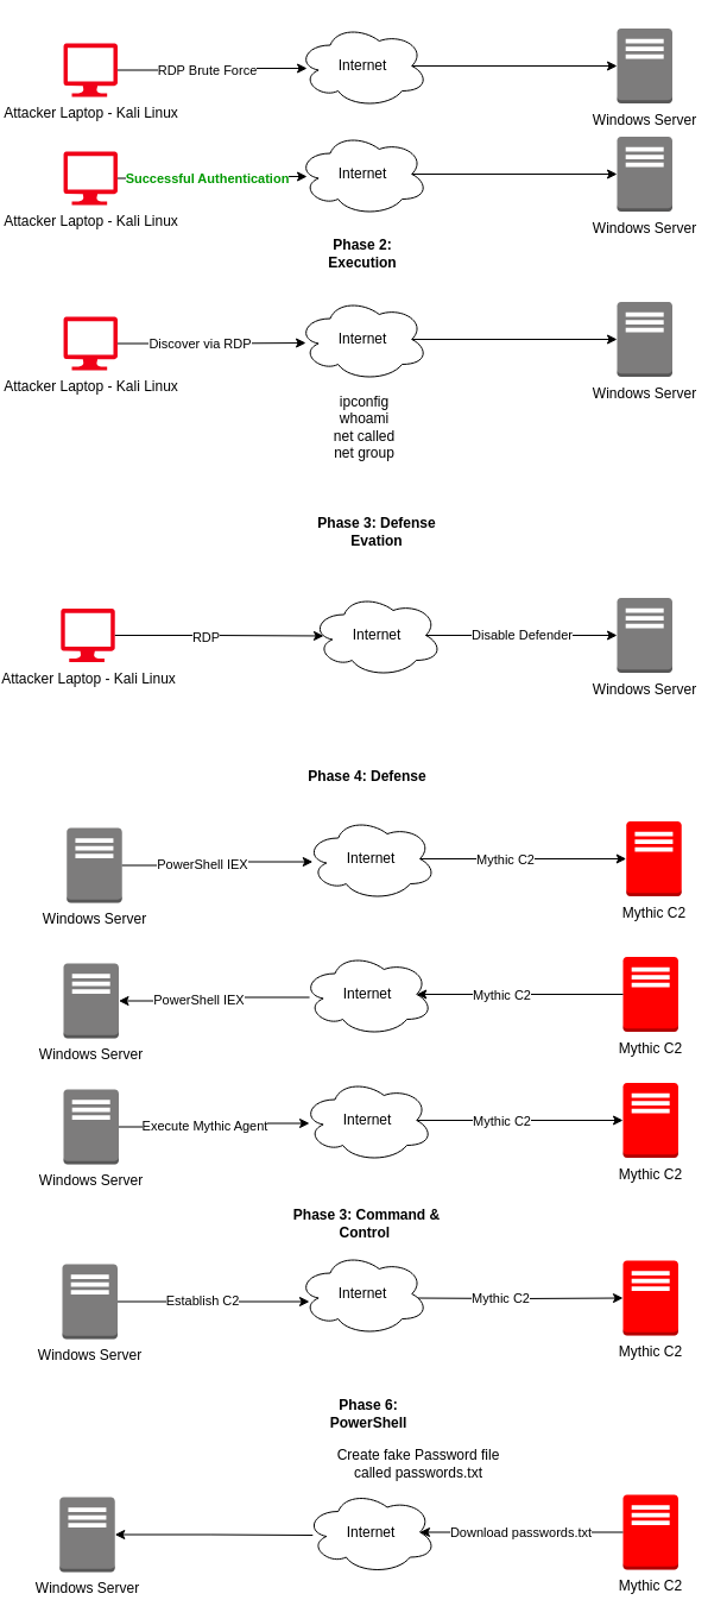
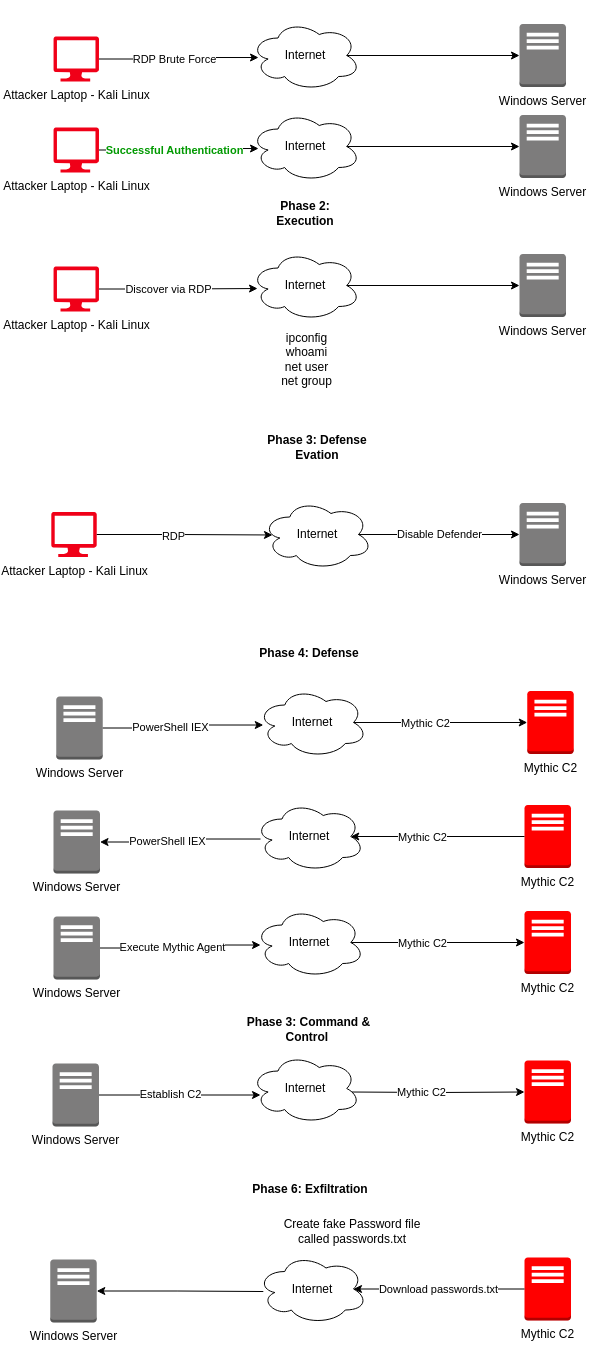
  <mxCell id="0" />
  <mxCell id="1" parent="0" />
  <mxCell id="2" value="Mythic C2" style="outlineConnect=0;dashed=0;verticalLabelPosition=bottom;verticalAlign=top;align=center;html=1;shape=mxgraph.aws3.traditional_server;fillColor=#FF0000;strokeColor=#FF0000;" vertex="1" parent="1"><mxGeometry x="497.75" y="690.5" width="46.5" height="63" as="geometry" /></mxCell>
  <mxCell id="3" value="Windows Server" style="outlineConnect=0;dashed=0;verticalLabelPosition=bottom;verticalAlign=top;align=center;html=1;shape=mxgraph.aws3.traditional_server;fillColor=#7D7C7C;gradientColor=none;" vertex="1" parent="1"><mxGeometry x="490" y="23.5" width="46.5" height="63" as="geometry" /></mxCell>
  <mxCell id="4" style="edgeStyle=orthogonalEdgeStyle;rounded=0;orthogonalLoop=1;jettySize=auto;html=1;exitX=1;exitY=0.5;exitDx=0;exitDy=0;exitPerimeter=0;entryX=0.073;entryY=0.529;entryDx=0;entryDy=0;entryPerimeter=0;" edge="1" parent="1" source="6" target="7"><mxGeometry relative="1" as="geometry"><mxPoint x="220" y="55" as="targetPoint" /></mxGeometry></mxCell>
  <mxCell id="5" value="RDP Brute Force" style="edgeLabel;html=1;align=center;verticalAlign=middle;resizable=0;points=[];" vertex="1" connectable="0" parent="4"><mxGeometry x="0.14" y="-2" relative="1" as="geometry"><mxPoint x="-15" y="-1" as="offset" /></mxGeometry></mxCell>
  <mxCell id="6" value="Attacker Laptop - Kali Linux" style="verticalLabelPosition=bottom;html=1;verticalAlign=top;align=center;strokeColor=none;fillColor=#f00018;shape=mxgraph.azure.computer;pointerEvents=1;" vertex="1" parent="1"><mxGeometry x="24" y="36" width="45.5" height="45" as="geometry" /></mxCell>
  <mxCell id="7" value="Internet" style="ellipse;shape=cloud;whiteSpace=wrap;html=1;" vertex="1" parent="1"><mxGeometry x="221" y="20" width="110" height="70" as="geometry" /></mxCell>
  <mxCell id="8" style="edgeStyle=orthogonalEdgeStyle;rounded=0;orthogonalLoop=1;jettySize=auto;html=1;exitX=0.875;exitY=0.5;exitDx=0;exitDy=0;exitPerimeter=0;entryX=0;entryY=0.5;entryDx=0;entryDy=0;entryPerimeter=0;" edge="1" parent="1" source="7" target="3"><mxGeometry relative="1" as="geometry" /></mxCell>
  <mxCell id="9" value="Windows Server" style="outlineConnect=0;dashed=0;verticalLabelPosition=bottom;verticalAlign=top;align=center;html=1;shape=mxgraph.aws3.traditional_server;fillColor=#7D7C7C;gradientColor=none;" vertex="1" parent="1"><mxGeometry x="490" y="114.5" width="46.5" height="63" as="geometry" /></mxCell>
  <mxCell id="10" style="edgeStyle=orthogonalEdgeStyle;rounded=0;orthogonalLoop=1;jettySize=auto;html=1;exitX=1;exitY=0.5;exitDx=0;exitDy=0;exitPerimeter=0;entryX=0.073;entryY=0.529;entryDx=0;entryDy=0;entryPerimeter=0;" edge="1" source="12" target="13" parent="1"><mxGeometry relative="1" as="geometry"><mxPoint x="220" y="146" as="targetPoint" /></mxGeometry></mxCell>
  <mxCell id="11" value="&lt;font color=&quot;#009900&quot;&gt;&lt;b&gt;Successful Authentication&lt;/b&gt;&lt;/font&gt;" style="edgeLabel;html=1;align=center;verticalAlign=middle;resizable=0;points=[];" vertex="1" connectable="0" parent="10"><mxGeometry x="0.14" y="-2" relative="1" as="geometry"><mxPoint x="-15" y="-1" as="offset" /></mxGeometry></mxCell>
  <mxCell id="12" value="Attacker Laptop - Kali Linux" style="verticalLabelPosition=bottom;html=1;verticalAlign=top;align=center;strokeColor=none;fillColor=#f00018;shape=mxgraph.azure.computer;pointerEvents=1;" vertex="1" parent="1"><mxGeometry x="24" y="127" width="45.5" height="45" as="geometry" /></mxCell>
  <mxCell id="13" value="Internet" style="ellipse;shape=cloud;whiteSpace=wrap;html=1;" vertex="1" parent="1"><mxGeometry x="221" y="111" width="110" height="70" as="geometry" /></mxCell>
  <mxCell id="14" style="edgeStyle=orthogonalEdgeStyle;rounded=0;orthogonalLoop=1;jettySize=auto;html=1;exitX=0.875;exitY=0.5;exitDx=0;exitDy=0;exitPerimeter=0;entryX=0;entryY=0.5;entryDx=0;entryDy=0;entryPerimeter=0;" edge="1" source="13" target="9" parent="1"><mxGeometry relative="1" as="geometry" /></mxCell>
  <mxCell id="15" value="&lt;b&gt;Phase 2: Execution&lt;/b&gt;" style="text;html=1;align=center;verticalAlign=middle;whiteSpace=wrap;rounded=0;" vertex="1" parent="1"><mxGeometry x="238" y="198" width="76" height="30" as="geometry" /></mxCell>
  <mxCell id="16" value="Attacker Laptop - Kali Linux" style="verticalLabelPosition=bottom;html=1;verticalAlign=top;align=center;strokeColor=none;fillColor=#f00018;shape=mxgraph.azure.computer;pointerEvents=1;" vertex="1" parent="1"><mxGeometry x="24" y="266" width="45.5" height="45" as="geometry" /></mxCell>
  <mxCell id="17" value="Windows Server" style="outlineConnect=0;dashed=0;verticalLabelPosition=bottom;verticalAlign=top;align=center;html=1;shape=mxgraph.aws3.traditional_server;fillColor=#7D7C7C;gradientColor=none;" vertex="1" parent="1"><mxGeometry x="490" y="253.5" width="46.5" height="63" as="geometry" /></mxCell>
  <mxCell id="18" value="Internet" style="ellipse;shape=cloud;whiteSpace=wrap;html=1;" vertex="1" parent="1"><mxGeometry x="221" y="250" width="110" height="70" as="geometry" /></mxCell>
  <mxCell id="19" style="edgeStyle=orthogonalEdgeStyle;rounded=0;orthogonalLoop=1;jettySize=auto;html=1;exitX=0.875;exitY=0.5;exitDx=0;exitDy=0;exitPerimeter=0;entryX=0;entryY=0.5;entryDx=0;entryDy=0;entryPerimeter=0;" edge="1" source="18" target="17" parent="1"><mxGeometry relative="1" as="geometry" /></mxCell>
  <mxCell id="20" style="edgeStyle=orthogonalEdgeStyle;rounded=0;orthogonalLoop=1;jettySize=auto;html=1;entryX=0.064;entryY=0.543;entryDx=0;entryDy=0;entryPerimeter=0;" edge="1" parent="1" source="16" target="18"><mxGeometry relative="1" as="geometry" /></mxCell>
  <mxCell id="21" value="Discover via RDP" style="edgeLabel;html=1;align=center;verticalAlign=middle;resizable=0;points=[];" vertex="1" connectable="0" parent="20"><mxGeometry x="-0.139" y="1" relative="1" as="geometry"><mxPoint x="1" y="1" as="offset" /></mxGeometry></mxCell>
- <mxCell id="22" value="ipconfig&lt;div&gt;whoami&lt;/div&gt;&lt;div&gt;net called&lt;/div&gt;&lt;div&gt;net group&lt;/div&gt;" style="text;html=1;align=center;verticalAlign=middle;resizable=0;points=[];autosize=1;strokeColor=none;fillColor=none;" vertex="1" parent="1"><mxGeometry x="242" y="324" width="69" height="70" as="geometry" /></mxCell>
+ <mxCell id="22" value="ipconfig&lt;div&gt;whoami&lt;/div&gt;&lt;div&gt;net user&lt;/div&gt;&lt;div&gt;net group&lt;/div&gt;" style="text;html=1;align=center;verticalAlign=middle;resizable=0;points=[];autosize=1;strokeColor=none;fillColor=none;" vertex="1" parent="1"><mxGeometry x="242" y="324" width="69" height="70" as="geometry" /></mxCell>
  <mxCell id="23" value="&lt;b&gt;Phase 3: Defense Evation&lt;/b&gt;" style="text;html=1;align=center;verticalAlign=middle;whiteSpace=wrap;rounded=0;" vertex="1" parent="1"><mxGeometry x="232.75" y="432" width="110" height="30" as="geometry" /></mxCell>
  <mxCell id="24" value="Windows Server" style="outlineConnect=0;dashed=0;verticalLabelPosition=bottom;verticalAlign=top;align=center;html=1;shape=mxgraph.aws3.traditional_server;fillColor=#7D7C7C;gradientColor=none;" vertex="1" parent="1"><mxGeometry x="26.75" y="696" width="46.5" height="63" as="geometry" /></mxCell>
  <mxCell id="25" style="edgeStyle=orthogonalEdgeStyle;rounded=0;orthogonalLoop=1;jettySize=auto;html=1;exitX=0.875;exitY=0.5;exitDx=0;exitDy=0;exitPerimeter=0;" edge="1" parent="1" source="27" target="2"><mxGeometry relative="1" as="geometry" /></mxCell>
  <mxCell id="26" value="Mythic C2" style="edgeLabel;html=1;align=center;verticalAlign=middle;resizable=0;points=[];" vertex="1" connectable="0" parent="25"><mxGeometry x="-0.335" relative="1" as="geometry"><mxPoint x="13" as="offset" /></mxGeometry></mxCell>
  <mxCell id="27" value="Internet" style="ellipse;shape=cloud;whiteSpace=wrap;html=1;" vertex="1" parent="1"><mxGeometry x="227.75" y="687" width="110" height="70" as="geometry" /></mxCell>
  <mxCell id="28" style="edgeStyle=orthogonalEdgeStyle;rounded=0;orthogonalLoop=1;jettySize=auto;html=1;exitX=1;exitY=0.5;exitDx=0;exitDy=0;exitPerimeter=0;entryX=0.055;entryY=0.536;entryDx=0;entryDy=0;entryPerimeter=0;" edge="1" parent="1" source="24" target="27"><mxGeometry relative="1" as="geometry" /></mxCell>
  <mxCell id="29" value="PowerShell IEX" style="edgeLabel;html=1;align=center;verticalAlign=middle;resizable=0;points=[];" vertex="1" connectable="0" parent="28"><mxGeometry x="-0.197" y="2" relative="1" as="geometry"><mxPoint x="1" y="1" as="offset" /></mxGeometry></mxCell>
  <mxCell id="30" value="Mythic C2" style="outlineConnect=0;dashed=0;verticalLabelPosition=bottom;verticalAlign=top;align=center;html=1;shape=mxgraph.aws3.traditional_server;fillColor=#FF0000;strokeColor=#FF0000;" vertex="1" parent="1"><mxGeometry x="495" y="804.5" width="46.5" height="63" as="geometry" /></mxCell>
  <mxCell id="31" value="Windows Server" style="outlineConnect=0;dashed=0;verticalLabelPosition=bottom;verticalAlign=top;align=center;html=1;shape=mxgraph.aws3.traditional_server;fillColor=#7D7C7C;gradientColor=none;" vertex="1" parent="1"><mxGeometry x="24" y="810" width="46.5" height="63" as="geometry" /></mxCell>
  <mxCell id="32" style="edgeStyle=orthogonalEdgeStyle;rounded=0;orthogonalLoop=1;jettySize=auto;html=1;exitX=0.875;exitY=0.5;exitDx=0;exitDy=0;exitPerimeter=0;startArrow=classic;startFill=1;endArrow=none;endFill=0;" edge="1" source="34" target="30" parent="1"><mxGeometry relative="1" as="geometry" /></mxCell>
  <mxCell id="33" value="Mythic C2" style="edgeLabel;html=1;align=center;verticalAlign=middle;resizable=0;points=[];" vertex="1" connectable="0" parent="32"><mxGeometry x="-0.335" relative="1" as="geometry"><mxPoint x="13" as="offset" /></mxGeometry></mxCell>
  <mxCell id="34" value="Internet" style="ellipse;shape=cloud;whiteSpace=wrap;html=1;" vertex="1" parent="1"><mxGeometry x="225" y="801" width="110" height="70" as="geometry" /></mxCell>
  <mxCell id="35" style="edgeStyle=orthogonalEdgeStyle;rounded=0;orthogonalLoop=1;jettySize=auto;html=1;exitX=1;exitY=0.5;exitDx=0;exitDy=0;exitPerimeter=0;entryX=0.055;entryY=0.536;entryDx=0;entryDy=0;entryPerimeter=0;startArrow=classic;startFill=1;endArrow=none;endFill=0;" edge="1" source="31" target="34" parent="1"><mxGeometry relative="1" as="geometry" /></mxCell>
  <mxCell id="36" value="PowerShell IEX" style="edgeLabel;html=1;align=center;verticalAlign=middle;resizable=0;points=[];" vertex="1" connectable="0" parent="35"><mxGeometry x="-0.197" y="2" relative="1" as="geometry"><mxPoint x="1" y="1" as="offset" /></mxGeometry></mxCell>
  <mxCell id="37" value="Mythic C2" style="outlineConnect=0;dashed=0;verticalLabelPosition=bottom;verticalAlign=top;align=center;html=1;shape=mxgraph.aws3.traditional_server;fillColor=#FF0000;strokeColor=#FF0000;" vertex="1" parent="1"><mxGeometry x="495" y="910.5" width="46.5" height="63" as="geometry" /></mxCell>
  <mxCell id="38" value="Windows Server" style="outlineConnect=0;dashed=0;verticalLabelPosition=bottom;verticalAlign=top;align=center;html=1;shape=mxgraph.aws3.traditional_server;fillColor=#7D7C7C;gradientColor=none;" vertex="1" parent="1"><mxGeometry x="24" y="916" width="46.5" height="63" as="geometry" /></mxCell>
  <mxCell id="39" style="edgeStyle=orthogonalEdgeStyle;rounded=0;orthogonalLoop=1;jettySize=auto;html=1;exitX=0.875;exitY=0.5;exitDx=0;exitDy=0;exitPerimeter=0;" edge="1" source="41" target="37" parent="1"><mxGeometry relative="1" as="geometry" /></mxCell>
  <mxCell id="40" value="Mythic C2" style="edgeLabel;html=1;align=center;verticalAlign=middle;resizable=0;points=[];" vertex="1" connectable="0" parent="39"><mxGeometry x="-0.335" relative="1" as="geometry"><mxPoint x="13" as="offset" /></mxGeometry></mxCell>
  <mxCell id="41" value="Internet" style="ellipse;shape=cloud;whiteSpace=wrap;html=1;" vertex="1" parent="1"><mxGeometry x="225" y="907" width="110" height="70" as="geometry" /></mxCell>
  <mxCell id="42" style="edgeStyle=orthogonalEdgeStyle;rounded=0;orthogonalLoop=1;jettySize=auto;html=1;exitX=1;exitY=0.5;exitDx=0;exitDy=0;exitPerimeter=0;entryX=0.055;entryY=0.536;entryDx=0;entryDy=0;entryPerimeter=0;" edge="1" source="38" target="41" parent="1"><mxGeometry relative="1" as="geometry" /></mxCell>
  <mxCell id="43" value="Execute Mythic Agent" style="edgeLabel;html=1;align=center;verticalAlign=middle;resizable=0;points=[];" vertex="1" connectable="0" parent="42"><mxGeometry x="-0.197" y="2" relative="1" as="geometry"><mxPoint x="6" y="1" as="offset" /></mxGeometry></mxCell>
  <mxCell id="44" value="Windows Server" style="outlineConnect=0;dashed=0;verticalLabelPosition=bottom;verticalAlign=top;align=center;html=1;shape=mxgraph.aws3.traditional_server;fillColor=#7D7C7C;gradientColor=none;" vertex="1" parent="1"><mxGeometry x="490" y="502.5" width="46.5" height="63" as="geometry" /></mxCell>
  <mxCell id="45" value="Internet" style="ellipse;shape=cloud;whiteSpace=wrap;html=1;" vertex="1" parent="1"><mxGeometry x="232.75" y="499" width="110" height="70" as="geometry" /></mxCell>
  <mxCell id="46" value="Attacker Laptop - Kali Linux" style="verticalLabelPosition=bottom;html=1;verticalAlign=top;align=center;strokeColor=none;fillColor=#f00018;shape=mxgraph.azure.computer;pointerEvents=1;" vertex="1" parent="1"><mxGeometry x="21.75" y="511.5" width="45.5" height="45" as="geometry" /></mxCell>
  <mxCell id="47" style="edgeStyle=orthogonalEdgeStyle;rounded=0;orthogonalLoop=1;jettySize=auto;html=1;exitX=1;exitY=0.5;exitDx=0;exitDy=0;exitPerimeter=0;entryX=0.093;entryY=0.507;entryDx=0;entryDy=0;entryPerimeter=0;" edge="1" parent="1" source="46" target="45"><mxGeometry relative="1" as="geometry" /></mxCell>
  <mxCell id="48" value="RDP" style="edgeLabel;html=1;align=center;verticalAlign=middle;resizable=0;points=[];" vertex="1" connectable="0" parent="47"><mxGeometry x="-0.076" y="-2" relative="1" as="geometry"><mxPoint x="-5" y="-1" as="offset" /></mxGeometry></mxCell>
  <mxCell id="49" value="Disable Defender" style="edgeStyle=orthogonalEdgeStyle;rounded=0;orthogonalLoop=1;jettySize=auto;html=1;exitX=0.875;exitY=0.5;exitDx=0;exitDy=0;exitPerimeter=0;entryX=0;entryY=0.5;entryDx=0;entryDy=0;entryPerimeter=0;" edge="1" parent="1" source="45" target="44"><mxGeometry relative="1" as="geometry" /></mxCell>
  <mxCell id="50" value="&lt;b&gt;Phase 3: Command &amp;amp; Control&amp;nbsp;&lt;/b&gt;" style="text;html=1;align=center;verticalAlign=middle;whiteSpace=wrap;rounded=0;" vertex="1" parent="1"><mxGeometry x="213" y="1014" width="133" height="30" as="geometry" /></mxCell>
  <mxCell id="51" value="Mythic C2" style="outlineConnect=0;dashed=0;verticalLabelPosition=bottom;verticalAlign=top;align=center;html=1;shape=mxgraph.aws3.traditional_server;fillColor=#FF0000;strokeColor=#FF0000;" vertex="1" parent="1"><mxGeometry x="495" y="1060" width="46.5" height="63" as="geometry" /></mxCell>
  <mxCell id="52" value="Windows Server" style="outlineConnect=0;dashed=0;verticalLabelPosition=bottom;verticalAlign=top;align=center;html=1;shape=mxgraph.aws3.traditional_server;fillColor=#7D7C7C;gradientColor=none;" vertex="1" parent="1"><mxGeometry x="23" y="1063" width="46.5" height="63" as="geometry" /></mxCell>
  <mxCell id="53" style="edgeStyle=orthogonalEdgeStyle;rounded=0;orthogonalLoop=1;jettySize=auto;html=1;exitX=0.875;exitY=0.5;exitDx=0;exitDy=0;exitPerimeter=0;" edge="1" target="51" parent="1"><mxGeometry relative="1" as="geometry"><mxPoint x="321" y="1091.5" as="sourcePoint" /></mxGeometry></mxCell>
  <mxCell id="54" value="Mythic C2" style="edgeLabel;html=1;align=center;verticalAlign=middle;resizable=0;points=[];" vertex="1" connectable="0" parent="53"><mxGeometry x="-0.335" relative="1" as="geometry"><mxPoint x="13" as="offset" /></mxGeometry></mxCell>
  <mxCell id="55" style="edgeStyle=orthogonalEdgeStyle;rounded=0;orthogonalLoop=1;jettySize=auto;html=1;exitX=1;exitY=0.5;exitDx=0;exitDy=0;exitPerimeter=0;entryX=0.055;entryY=0.536;entryDx=0;entryDy=0;entryPerimeter=0;" edge="1" source="52" parent="1"><mxGeometry relative="1" as="geometry"><mxPoint x="231" y="1094.5" as="targetPoint" /></mxGeometry></mxCell>
  <mxCell id="56" value="Establish C2" style="edgeLabel;html=1;align=center;verticalAlign=middle;resizable=0;points=[];" vertex="1" connectable="0" parent="55"><mxGeometry x="-0.197" y="2" relative="1" as="geometry"><mxPoint x="6" y="1" as="offset" /></mxGeometry></mxCell>
  <mxCell id="57" value="Internet" style="ellipse;shape=cloud;whiteSpace=wrap;html=1;" vertex="1" parent="1"><mxGeometry x="221" y="1053" width="110" height="70" as="geometry" /></mxCell>
  <mxCell id="58" value="Create fake Password file called passwords.txt" style="text;html=1;align=center;verticalAlign=middle;whiteSpace=wrap;rounded=0;" vertex="1" parent="1"><mxGeometry x="243.75" y="1216" width="158" height="30" as="geometry" /></mxCell>
- <mxCell id="59" value="&lt;b&gt;Phase 6: PowerShell&lt;/b&gt;" style="text;html=1;align=center;verticalAlign=middle;whiteSpace=wrap;rounded=0;" vertex="1" parent="1"><mxGeometry x="222" y="1174" width="118" height="30" as="geometry" /></mxCell>
+ <mxCell id="59" value="&lt;b&gt;Phase 6: Exfiltration&lt;/b&gt;" style="text;html=1;align=center;verticalAlign=middle;whiteSpace=wrap;rounded=0;" vertex="1" parent="1"><mxGeometry x="222" y="1174" width="118" height="30" as="geometry" /></mxCell>
  <mxCell id="60" value="Mythic C2" style="outlineConnect=0;dashed=0;verticalLabelPosition=bottom;verticalAlign=top;align=center;html=1;shape=mxgraph.aws3.traditional_server;fillColor=#FF0000;strokeColor=#FF0000;" vertex="1" parent="1"><mxGeometry x="495" y="1257" width="46.5" height="63" as="geometry" /></mxCell>
  <mxCell id="61" value="Windows Server" style="outlineConnect=0;dashed=0;verticalLabelPosition=bottom;verticalAlign=top;align=center;html=1;shape=mxgraph.aws3.traditional_server;fillColor=#7D7C7C;gradientColor=none;" vertex="1" parent="1"><mxGeometry x="20.75" y="1259" width="46.5" height="63" as="geometry" /></mxCell>
  <mxCell id="62" style="edgeStyle=orthogonalEdgeStyle;rounded=0;orthogonalLoop=1;jettySize=auto;html=1;exitX=0.875;exitY=0.5;exitDx=0;exitDy=0;exitPerimeter=0;startArrow=classic;startFill=1;endArrow=none;endFill=0;" edge="1" source="64" target="60" parent="1"><mxGeometry relative="1" as="geometry" /></mxCell>
  <mxCell id="63" value="Download passwords.txt" style="edgeLabel;html=1;align=center;verticalAlign=middle;resizable=0;points=[];" vertex="1" connectable="0" parent="62"><mxGeometry x="-0.335" relative="1" as="geometry"><mxPoint x="27" as="offset" /></mxGeometry></mxCell>
  <mxCell id="64" value="Internet" style="ellipse;shape=cloud;whiteSpace=wrap;html=1;" vertex="1" parent="1"><mxGeometry x="227.75" y="1253.5" width="110" height="70" as="geometry" /></mxCell>
  <mxCell id="65" style="edgeStyle=orthogonalEdgeStyle;rounded=0;orthogonalLoop=1;jettySize=auto;html=1;exitX=1;exitY=0.5;exitDx=0;exitDy=0;exitPerimeter=0;entryX=0.055;entryY=0.536;entryDx=0;entryDy=0;entryPerimeter=0;startArrow=classic;startFill=1;endArrow=none;endFill=0;" edge="1" source="61" target="64" parent="1"><mxGeometry relative="1" as="geometry" /></mxCell>
  <mxCell id="66" value="&lt;b&gt;Phase 4: Defense&lt;/b&gt;" style="text;html=1;align=center;verticalAlign=middle;whiteSpace=wrap;rounded=0;" vertex="1" parent="1"><mxGeometry x="224.5" y="638" width="110" height="30" as="geometry" /></mxCell>
